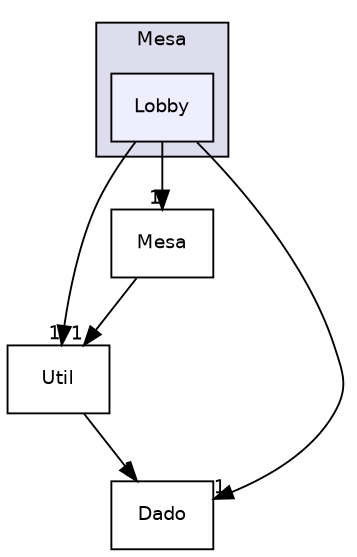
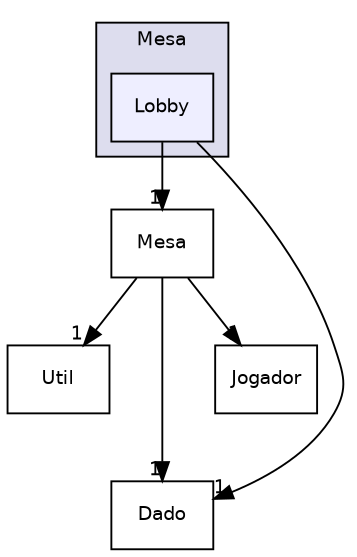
  digraph {
    compound=true
    node [fontname=Helvetica fontsize=10 shape=box]
    edge [headlabel=1 labeldistance=1.5 labelfontname=Helvetica labelfontsize=10]
    n1 [fillcolor="#eeeeff" label=Lobby pencolor=black style=filled]
    n2 [label=Mesa]
    n3 [label=Util]
    n4 [label=Dado]
+   n5 [label=Jogador]
    subgraph cluster_1 {
      bgcolor="#ddddee"
      fontname=Helvetica
      fontsize=10
      label=Mesa
      pencolor=black
      n1
    }
    n1 -> n2
-   n1 -> n3
    n1 -> n4
    n2 -> n3
-   n3 -> n4
+   n2 -> n4
+   n2 -> n5
  }
